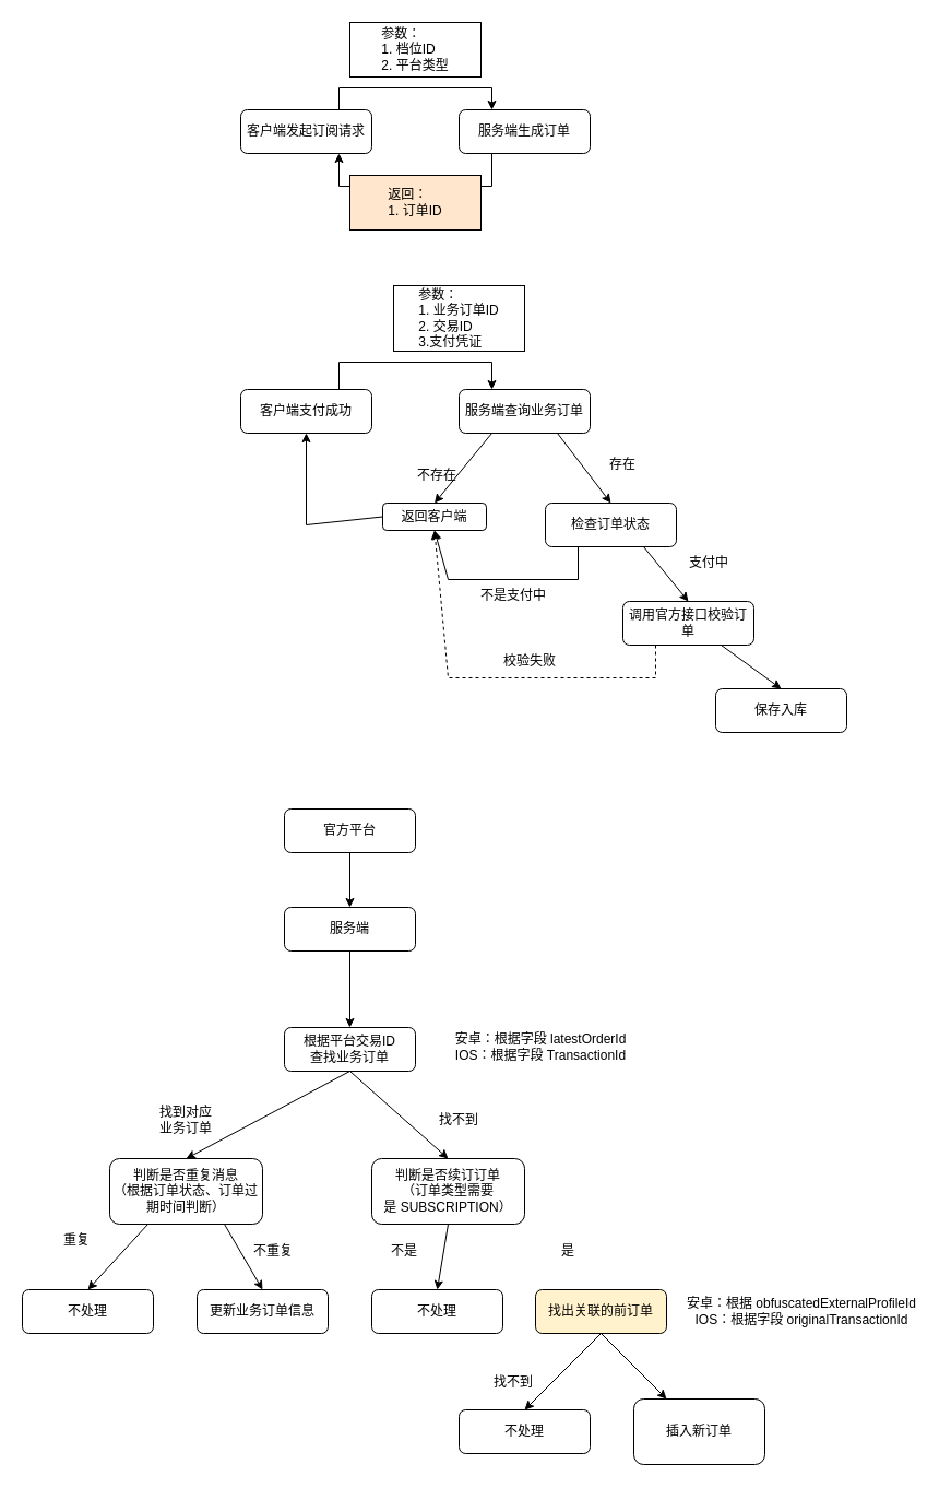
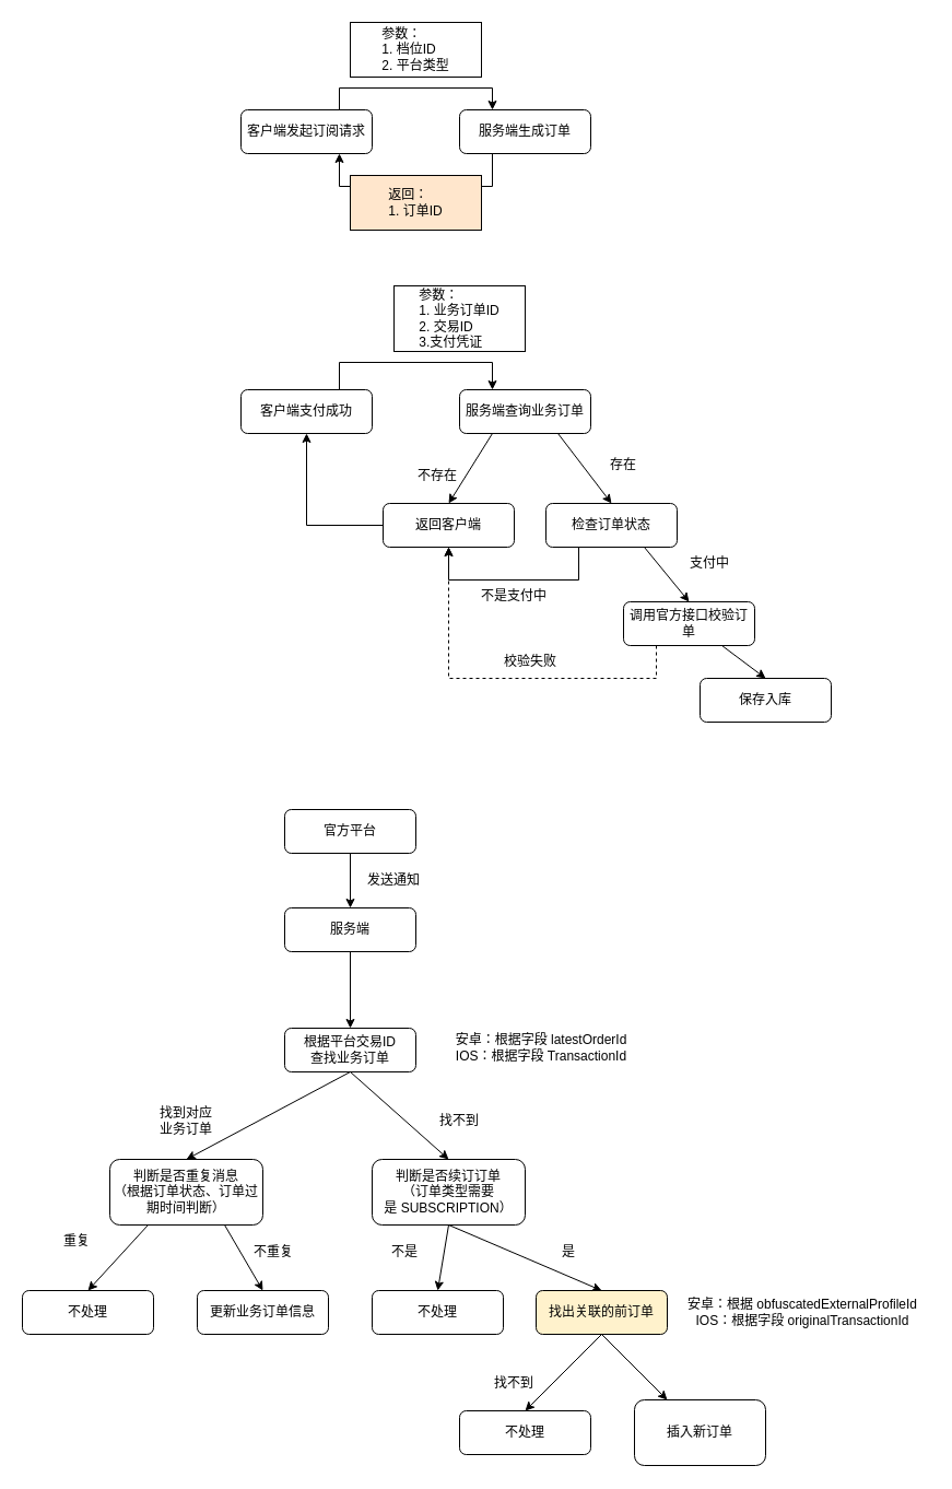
  <mxCell id="0" />
  <mxCell id="1" parent="0" />
  <mxCell id="2" value="客户端支付成功" style="rounded=1;whiteSpace=wrap;html=1;" vertex="1" parent="1"><mxGeometry x="220" y="356" width="120" height="40" as="geometry" /></mxCell>
  <mxCell id="3" value="服务端查询业务订单" style="rounded=1;whiteSpace=wrap;html=1;" vertex="1" parent="1"><mxGeometry x="420" y="356" width="120" height="40" as="geometry" /></mxCell>
  <mxCell id="4" value="" style="endArrow=classic;html=1;rounded=0;exitX=0.75;exitY=0;exitDx=0;exitDy=0;entryX=0.25;entryY=0;entryDx=0;entryDy=0;" edge="1" parent="1" source="2" target="3"><mxGeometry width="50" height="50" relative="1" as="geometry"><mxPoint x="380" y="476" as="sourcePoint" /><mxPoint x="430" y="426" as="targetPoint" /><Array as="points"><mxPoint x="310" y="331" /><mxPoint x="450" y="331" /></Array></mxGeometry></mxCell>
  <mxCell id="5" value="官方平台" style="rounded=1;whiteSpace=wrap;html=1;" vertex="1" parent="1"><mxGeometry y="740" width="120" height="40" as="geometry" x="260" /></mxCell>
  <mxCell id="6" value="服务端" style="rounded=1;whiteSpace=wrap;html=1;" vertex="1" parent="1"><mxGeometry y="830" width="120" height="40" as="geometry" x="260" /></mxCell>
  <mxCell id="7" value="" style="endArrow=classic;html=1;rounded=0;exitX=0.5;exitY=1;exitDx=0;exitDy=0;entryX=0.5;entryY=0;entryDx=0;entryDy=0;" edge="1" parent="1" source="5" target="6"><mxGeometry width="50" height="50" relative="1" as="geometry"><mxPoint x="500" y="840" as="sourcePoint" /><mxPoint x="550" y="790" as="targetPoint" /></mxGeometry></mxCell>
+ <mxCell id="8" value="发送通知" style="text;html=1;strokeColor=none;fillColor=none;align=center;verticalAlign=middle;whiteSpace=wrap;rounded=0;" vertex="1" parent="1"><mxGeometry x="330" y="790" width="60" height="30" as="geometry" /></mxCell>
  <mxCell id="9" value="" style="endArrow=classic;html=1;rounded=0;exitX=0.5;exitY=1;exitDx=0;exitDy=0;entryX=0.5;entryY=0;entryDx=0;entryDy=0;" edge="1" parent="1" source="6" target="10"><mxGeometry width="50" height="50" relative="1" as="geometry"><mxPoint x="410" y="970" as="sourcePoint" /><mxPoint x="460" y="920" as="targetPoint" /></mxGeometry></mxCell>
  <mxCell id="10" value="根据平台交易ID&lt;br&gt;查找业务订单" style="rounded=1;whiteSpace=wrap;html=1;" vertex="1" parent="1"><mxGeometry y="940" width="120" height="40" as="geometry" x="260" /></mxCell>
  <mxCell id="11" value="安卓：根据字段&amp;nbsp;latestOrderId&lt;br&gt;IOS：根据字段 TransactionId" style="text;html=1;strokeColor=none;fillColor=none;align=center;verticalAlign=middle;whiteSpace=wrap;rounded=0;" vertex="1" parent="1"><mxGeometry x="380" y="940" width="230" height="35" as="geometry" /></mxCell>
  <mxCell id="12" value="判断是否重复消息&lt;br&gt;（根据订单状态、订单过期时间判断）" style="rounded=1;whiteSpace=wrap;html=1;" vertex="1" parent="1"><mxGeometry x="100" y="1060" width="140" height="60" as="geometry" /></mxCell>
  <mxCell id="13" value="" style="endArrow=classic;html=1;rounded=0;exitX=0.5;exitY=1;exitDx=0;exitDy=0;entryX=0.5;entryY=0;entryDx=0;entryDy=0;" edge="1" parent="1" source="10" target="12"><mxGeometry width="50" height="50" relative="1" as="geometry"><mxPoint x="370" y="1060" as="sourcePoint" /><mxPoint x="420" y="1010" as="targetPoint" /></mxGeometry></mxCell>
  <mxCell id="14" value="找到对应业务订单" style="text;html=1;strokeColor=none;fillColor=none;align=center;verticalAlign=middle;whiteSpace=wrap;rounded=0;" vertex="1" parent="1"><mxGeometry x="140" y="1010" width="60" height="30" as="geometry" /></mxCell>
  <mxCell id="15" value="不处理" style="rounded=1;whiteSpace=wrap;html=1;" vertex="1" parent="1"><mxGeometry x="20" y="1180" width="120" height="40" as="geometry" /></mxCell>
  <mxCell id="16" value="" style="endArrow=classic;html=1;rounded=0;exitX=0.25;exitY=1;exitDx=0;exitDy=0;entryX=0.5;entryY=0;entryDx=0;entryDy=0;" edge="1" parent="1" source="12" target="15"><mxGeometry width="50" height="50" relative="1" as="geometry"><mxPoint x="210" y="1220" as="sourcePoint" /><mxPoint y="1170" as="targetPoint" x="260" /></mxGeometry></mxCell>
  <mxCell id="17" value="重复" style="text;html=1;strokeColor=none;fillColor=none;align=center;verticalAlign=middle;whiteSpace=wrap;rounded=0;" vertex="1" parent="1"><mxGeometry x="40" y="1120" width="60" height="30" as="geometry" /></mxCell>
  <mxCell id="18" value="" style="endArrow=classic;html=1;rounded=0;exitX=0.75;exitY=1;exitDx=0;exitDy=0;entryX=0.5;entryY=0;entryDx=0;entryDy=0;" edge="1" parent="1" source="12" target="19"><mxGeometry width="50" height="50" relative="1" as="geometry"><mxPoint x="145" y="1130" as="sourcePoint" /><mxPoint x="220" y="1160" as="targetPoint" /></mxGeometry></mxCell>
  <mxCell id="19" value="更新业务订单信息" style="rounded=1;whiteSpace=wrap;html=1;" vertex="1" parent="1"><mxGeometry x="180" y="1180" width="120" height="40" as="geometry" /></mxCell>
  <mxCell id="20" value="不重复" style="text;html=1;strokeColor=none;fillColor=none;align=center;verticalAlign=middle;whiteSpace=wrap;rounded=0;" vertex="1" parent="1"><mxGeometry x="220" y="1130" width="60" height="30" as="geometry" /></mxCell>
  <mxCell id="21" value="判断是否续订订单&lt;br&gt;（订单类型需要是&amp;nbsp;SUBSCRIPTION）" style="rounded=1;whiteSpace=wrap;html=1;" vertex="1" parent="1"><mxGeometry x="340" y="1060" width="140" height="60" as="geometry" /></mxCell>
  <mxCell id="22" value="" style="endArrow=classic;html=1;rounded=0;exitX=0.5;exitY=1;exitDx=0;exitDy=0;entryX=0.5;entryY=0;entryDx=0;entryDy=0;" edge="1" parent="1" source="10" target="21"><mxGeometry width="50" height="50" relative="1" as="geometry"><mxPoint x="330" y="990" as="sourcePoint" /><mxPoint x="180" y="1070" as="targetPoint" /></mxGeometry></mxCell>
  <mxCell id="23" value="找不到" style="text;html=1;strokeColor=none;fillColor=none;align=center;verticalAlign=middle;whiteSpace=wrap;rounded=0;" vertex="1" parent="1"><mxGeometry x="390" y="1010" width="60" height="30" as="geometry" /></mxCell>
  <mxCell id="24" value="不处理" style="rounded=1;whiteSpace=wrap;html=1;" vertex="1" parent="1"><mxGeometry x="340" y="1180" width="120" height="40" as="geometry" /></mxCell>
  <mxCell id="25" value="" style="endArrow=classic;html=1;rounded=0;exitX=0.5;exitY=1;exitDx=0;exitDy=0;entryX=0.5;entryY=0;entryDx=0;entryDy=0;" edge="1" parent="1" source="21" target="24"><mxGeometry width="50" height="50" relative="1" as="geometry"><mxPoint x="145" y="1130" as="sourcePoint" /><mxPoint x="90" y="1190" as="targetPoint" /></mxGeometry></mxCell>
  <mxCell id="26" value="不是" style="text;html=1;strokeColor=none;fillColor=none;align=center;verticalAlign=middle;whiteSpace=wrap;rounded=0;" vertex="1" parent="1"><mxGeometry x="340" y="1130" width="60" height="30" as="geometry" /></mxCell>
  <mxCell id="27" value="找出关联的前订单" style="rounded=1;whiteSpace=wrap;html=1;fillColor=#fff2cc;" vertex="1" parent="1"><mxGeometry x="490" y="1180" width="120" height="40" as="geometry" /></mxCell>
+ <mxCell id="28" value="" style="endArrow=classic;html=1;rounded=0;exitX=0.5;exitY=1;exitDx=0;exitDy=0;entryX=0.5;entryY=0;entryDx=0;entryDy=0;" edge="1" parent="1" source="21" target="27"><mxGeometry width="50" height="50" relative="1" as="geometry"><mxPoint x="420" y="1130" as="sourcePoint" /><mxPoint x="410" y="1190" as="targetPoint" /></mxGeometry></mxCell>
  <mxCell id="29" value="是" style="text;html=1;strokeColor=none;fillColor=none;align=center;verticalAlign=middle;whiteSpace=wrap;rounded=0;" vertex="1" parent="1"><mxGeometry x="490" y="1130" width="60" height="30" as="geometry" /></mxCell>
  <mxCell id="30" value="安卓：根据&amp;nbsp;obfuscatedExternalProfileId&lt;br&gt;IOS：根据字段 originalTransactionId" style="text;html=1;strokeColor=none;fillColor=none;align=center;verticalAlign=middle;whiteSpace=wrap;rounded=0;" vertex="1" parent="1"><mxGeometry x="619" y="1182.5" width="230" height="35" as="geometry" /></mxCell>
  <mxCell id="31" value="插入新订单" style="rounded=1;whiteSpace=wrap;html=1;" vertex="1" parent="1"><mxGeometry x="580" y="1280" width="120" height="60" as="geometry" /></mxCell>
  <mxCell id="32" value="不处理" style="rounded=1;whiteSpace=wrap;html=1;" vertex="1" parent="1"><mxGeometry x="420" y="1290" width="120" height="40" as="geometry" /></mxCell>
  <mxCell id="33" value="" style="endArrow=classic;html=1;rounded=0;exitX=0.5;exitY=1;exitDx=0;exitDy=0;entryX=0.5;entryY=0;entryDx=0;entryDy=0;" edge="1" parent="1" source="27" target="32"><mxGeometry width="50" height="50" relative="1" as="geometry"><mxPoint x="420" y="1130" as="sourcePoint" /><mxPoint x="560" y="1190" as="targetPoint" /></mxGeometry></mxCell>
  <mxCell id="34" value="找不到" style="text;html=1;strokeColor=none;fillColor=none;align=center;verticalAlign=middle;whiteSpace=wrap;rounded=0;" vertex="1" parent="1"><mxGeometry x="440" y="1250" width="60" height="30" as="geometry" /></mxCell>
  <mxCell id="35" value="" style="endArrow=classic;html=1;rounded=0;exitX=0.5;exitY=1;exitDx=0;exitDy=0;entryX=0.25;entryY=0;entryDx=0;entryDy=0;" edge="1" parent="1" source="27" target="31"><mxGeometry width="50" height="50" relative="1" as="geometry"><mxPoint x="560" y="1230" as="sourcePoint" /><mxPoint x="490" y="1300" as="targetPoint" /></mxGeometry></mxCell>
  <mxCell id="36" value="客户端发起订阅请求" style="rounded=1;whiteSpace=wrap;html=1;" vertex="1" parent="1"><mxGeometry x="220" y="100" width="120" height="40" as="geometry" /></mxCell>
  <mxCell id="37" value="服务端生成订单" style="rounded=1;whiteSpace=wrap;html=1;" vertex="1" parent="1"><mxGeometry x="420" y="100" width="120" height="40" as="geometry" /></mxCell>
  <mxCell id="38" value="&lt;div style=&quot;text-align: left;&quot;&gt;&lt;span style=&quot;background-color: initial;&quot;&gt;参数：&lt;/span&gt;&lt;/div&gt;&lt;div style=&quot;text-align: left;&quot;&gt;&lt;span style=&quot;background-color: initial;&quot;&gt;1. 档位ID&lt;/span&gt;&lt;/div&gt;&lt;div style=&quot;text-align: left;&quot;&gt;&lt;span style=&quot;background-color: initial;&quot;&gt;2. 平台类型&lt;/span&gt;&lt;/div&gt;" style="rounded=0;whiteSpace=wrap;html=1;" vertex="1" parent="1"><mxGeometry x="320" y="20" width="120" height="50" as="geometry" /></mxCell>
  <mxCell id="39" value="" style="endArrow=classic;html=1;rounded=0;exitX=0.75;exitY=0;exitDx=0;exitDy=0;entryX=0.25;entryY=0;entryDx=0;entryDy=0;" edge="1" parent="1" source="36" target="37"><mxGeometry width="50" height="50" relative="1" as="geometry"><mxPoint x="220" y="80" as="sourcePoint" /><mxPoint x="270" y="30" as="targetPoint" /><Array as="points"><mxPoint x="310" y="80" /><mxPoint x="450" y="80" /></Array></mxGeometry></mxCell>
  <mxCell id="40" value="" style="endArrow=classic;html=1;rounded=0;exitX=0.25;exitY=1;exitDx=0;exitDy=0;entryX=0.75;entryY=1;entryDx=0;entryDy=0;" edge="1" parent="1" source="37" target="36"><mxGeometry width="50" height="50" relative="1" as="geometry"><mxPoint x="440" y="250" as="sourcePoint" /><mxPoint x="490" y="200" as="targetPoint" /><Array as="points"><mxPoint x="450" y="170" /><mxPoint x="310" y="170" /></Array></mxGeometry></mxCell>
  <mxCell id="41" value="&lt;div style=&quot;text-align: left;&quot;&gt;&lt;span style=&quot;background-color: initial;&quot;&gt;返回：&lt;/span&gt;&lt;/div&gt;&lt;div style=&quot;text-align: left;&quot;&gt;&lt;span style=&quot;background-color: initial;&quot;&gt;1. 订单ID&lt;br&gt;&lt;/span&gt;&lt;/div&gt;" style="rounded=0;whiteSpace=wrap;html=1;fillColor=#ffe6cc;" vertex="1" parent="1"><mxGeometry x="320" y="160" width="120" height="50" as="geometry" /></mxCell>
  <mxCell id="42" value="&lt;div style=&quot;text-align: left;&quot;&gt;&lt;span style=&quot;background-color: initial;&quot;&gt;参数：&lt;/span&gt;&lt;/div&gt;&lt;div style=&quot;text-align: left;&quot;&gt;&lt;span style=&quot;background-color: initial;&quot;&gt;1. 业务订单ID&lt;/span&gt;&lt;/div&gt;&lt;div style=&quot;text-align: left;&quot;&gt;&lt;span style=&quot;background-color: initial;&quot;&gt;2. 交易ID&lt;/span&gt;&lt;/div&gt;&lt;div style=&quot;text-align: left;&quot;&gt;&lt;span style=&quot;background-color: initial;&quot;&gt;3.支付凭证&lt;/span&gt;&lt;/div&gt;" style="rounded=0;whiteSpace=wrap;html=1;" vertex="1" parent="1"><mxGeometry x="360" y="261" width="120" height="60" as="geometry" /></mxCell>
  <mxCell id="43" value="" style="endArrow=classic;html=1;rounded=0;exitX=0.25;exitY=1;exitDx=0;exitDy=0;entryX=0.5;entryY=0;entryDx=0;entryDy=0;" edge="1" parent="1" source="3" target="44"><mxGeometry width="50" height="50" relative="1" as="geometry"><mxPoint x="570" y="380" as="sourcePoint" /><mxPoint x="620" y="330" as="targetPoint" /></mxGeometry></mxCell>
- <mxCell id="44" value="返回客户端" style="rounded=1;whiteSpace=wrap;html=1;" vertex="1" parent="1"><mxGeometry x="350" y="460" width="95" height="25" as="geometry" /></mxCell>
+ <mxCell id="44" value="返回客户端" style="rounded=1;whiteSpace=wrap;html=1;" vertex="1" parent="1"><mxGeometry x="350" width="120" height="40" as="geometry" y="460" /></mxCell>
  <mxCell id="45" value="不存在" style="text;html=1;strokeColor=none;fillColor=none;align=center;verticalAlign=middle;whiteSpace=wrap;rounded=0;" vertex="1" parent="1"><mxGeometry x="370" y="420" width="60" height="30" as="geometry" /></mxCell>
  <mxCell id="46" value="" style="endArrow=classic;html=1;rounded=0;exitX=0;exitY=0.5;exitDx=0;exitDy=0;entryX=0.5;entryY=1;entryDx=0;entryDy=0;" edge="1" parent="1" source="44" target="2"><mxGeometry width="50" height="50" relative="1" as="geometry"><mxPoint x="340" y="480" as="sourcePoint" /><mxPoint x="280" y="450" as="targetPoint" /><Array as="points"><mxPoint x="280" y="480" /></Array></mxGeometry></mxCell>
  <mxCell id="47" value="检查订单状态" style="rounded=1;whiteSpace=wrap;html=1;" vertex="1" parent="1"><mxGeometry x="499" width="120" height="40" as="geometry" y="460" /></mxCell>
  <mxCell id="48" value="" style="endArrow=classic;html=1;rounded=0;exitX=0.75;exitY=1;exitDx=0;exitDy=0;entryX=0.5;entryY=0;entryDx=0;entryDy=0;" edge="1" parent="1" source="3" target="47"><mxGeometry width="50" height="50" relative="1" as="geometry"><mxPoint x="460" y="406" as="sourcePoint" /><mxPoint x="420" y="470" as="targetPoint" /></mxGeometry></mxCell>
  <mxCell id="49" value="存在" style="text;html=1;strokeColor=none;fillColor=none;align=center;verticalAlign=middle;whiteSpace=wrap;rounded=0;" vertex="1" parent="1"><mxGeometry x="540" y="410" width="60" height="30" as="geometry" /></mxCell>
  <mxCell id="50" value="调用官方接口校验订单" style="rounded=1;whiteSpace=wrap;html=1;" vertex="1" parent="1"><mxGeometry x="570" y="550" width="120" height="40" as="geometry" /></mxCell>
  <mxCell id="51" value="不是支付中" style="text;html=1;strokeColor=none;fillColor=none;align=center;verticalAlign=middle;whiteSpace=wrap;rounded=0;" vertex="1" parent="1"><mxGeometry x="435" y="530" width="70" height="30" as="geometry" /></mxCell>
  <mxCell id="52" value="" style="endArrow=classic;html=1;rounded=0;exitX=0.25;exitY=1;exitDx=0;exitDy=0;entryX=0.5;entryY=1;entryDx=0;entryDy=0;" edge="1" parent="1" source="47" target="44"><mxGeometry width="50" height="50" relative="1" as="geometry"><mxPoint x="460" y="406" as="sourcePoint" /><mxPoint x="420" y="470" as="targetPoint" /><Array as="points"><mxPoint x="529" y="530" /><mxPoint x="410" y="530" /></Array></mxGeometry></mxCell>
  <mxCell id="53" value="" style="endArrow=classic;html=1;rounded=0;exitX=0.75;exitY=1;exitDx=0;exitDy=0;entryX=0.5;entryY=0;entryDx=0;entryDy=0;" edge="1" parent="1" source="47" target="50"><mxGeometry width="50" height="50" relative="1" as="geometry"><mxPoint x="520" y="406" as="sourcePoint" /><mxPoint x="569" y="470" as="targetPoint" /></mxGeometry></mxCell>
  <mxCell id="54" value="支付中" style="text;html=1;strokeColor=none;fillColor=none;align=center;verticalAlign=middle;whiteSpace=wrap;rounded=0;" vertex="1" parent="1"><mxGeometry x="619" y="500" width="60" height="30" as="geometry" /></mxCell>
  <mxCell id="55" value="" style="endArrow=classic;html=1;rounded=0;exitX=0.25;exitY=1;exitDx=0;exitDy=0;entryX=0.5;entryY=1;entryDx=0;entryDy=0;dashed=1;" edge="1" parent="1" source="50" target="44"><mxGeometry width="50" height="50" relative="1" as="geometry"><mxPoint x="599" y="510" as="sourcePoint" /><mxPoint x="640" y="560" as="targetPoint" /><Array as="points"><mxPoint x="600" y="620" /><mxPoint x="410" y="620" /></Array></mxGeometry></mxCell>
  <mxCell id="56" value="校验失败" style="text;html=1;strokeColor=none;fillColor=none;align=center;verticalAlign=middle;whiteSpace=wrap;rounded=0;" vertex="1" parent="1"><mxGeometry x="450" y="590" width="70" height="30" as="geometry" /></mxCell>
- <mxCell id="57" value="保存入库" style="rounded=1;whiteSpace=wrap;html=1;" vertex="1" parent="1"><mxGeometry x="655" y="630" width="120" height="40" as="geometry" /></mxCell>
+ <mxCell id="57" value="保存入库" style="rounded=1;whiteSpace=wrap;html=1;" vertex="1" parent="1"><mxGeometry x="640" y="620" width="120" height="40" as="geometry" /></mxCell>
  <mxCell id="58" value="" style="endArrow=classic;html=1;rounded=0;exitX=0.75;exitY=1;exitDx=0;exitDy=0;entryX=0.5;entryY=0;entryDx=0;entryDy=0;" edge="1" parent="1" source="50" target="57"><mxGeometry width="50" height="50" relative="1" as="geometry"><mxPoint x="780" y="580" as="sourcePoint" /><mxPoint x="830" y="530" as="targetPoint" /></mxGeometry></mxCell>
